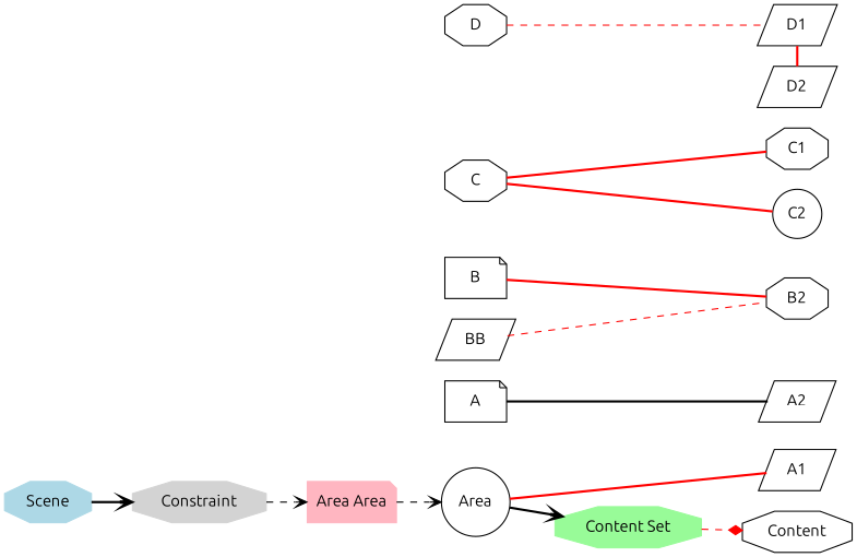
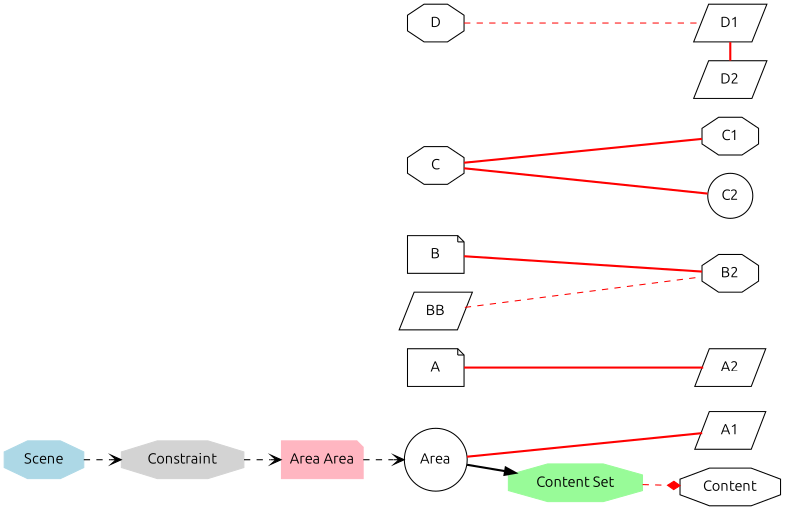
  digraph {
    clusterrank=global
    fontname=Ubuntu
    rankdir=LR
    node [fontname=Ubuntu shape=octagon]
    edge [color=red dir=none fontname=Ubuntu style=bold]
    Area [shape=circle]
    n2 [label=A shape=note]
    n3 [label=B shape=note]
    n4 [label=BB shape=parallelogram]
    n5 [label=C]
    n6 [label=D]
    Content
    n8 [label=A1 shape=parallelogram]
    n9 [label=A2 shape=parallelogram]
    n10 [label=B2]
    n11 [label=C1]
    n12 [label=C2 shape=circle]
    n13 [label=D1 shape=parallelogram]
    n14 [label=D2 shape=parallelogram]
    Constraint [color=lightgrey style=filled]
    n16 [color=lightpink label="Area Area" shape=note style=filled]
    "Content Set" [color=palegreen style=filled]
    Scene [color=lightblue style=filled]
    subgraph sub_1 {
      rank=same
      Area
      n2
      n3
      n4
      n5
      n6
    }
    subgraph sub_2 {
      rank=same
      Content
      n8
      n9
      n10
      n11
      n12
      n13
      n14
    }
    subgraph sub_3 {
      rank=same
      Constraint
    }
    subgraph sub_4 {
      rank=same
      Constraint
    }
    subgraph sub_5 {
      rank=same
      Constraint
    }
    subgraph sub_6 {
      n16
    }
    subgraph sub_7 {
      "Content Set"
    }
    subgraph sub_8 {
      rank=same
      Scene
    }
    Area -> n8
-   Area -> "Content Set" [arrowhead=vee color="" dir=""]
-   n2 -> n9 [color=black]
+   Area -> "Content Set" [arrowhead=normal color="" dir=""]
+   n2 -> n9
    n3 -> n10
    n4 -> n10 [style=dashed]
    n5 -> n11
    n5 -> n12
    n6 -> n13 [style=dashed]
    n13 -> n14
    Constraint -> n16 [arrowhead=vee style=dashed color="" dir=""]
    n16 -> Area [arrowhead=vee style=dashed color="" dir=""]
    "Content Set" -> Content [arrowhead=diamond style=dashed dir=""]
-   Scene -> Constraint [arrowhead=vee color="" dir=""]
+   Scene -> Constraint [arrowhead=vee style=dashed color="" dir=""]
  }
